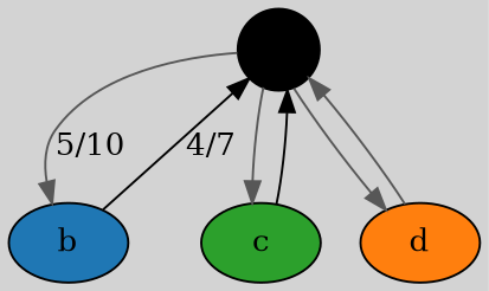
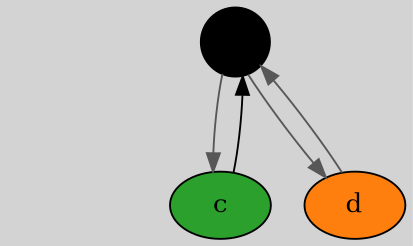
  digraph {
    bgcolor=lightgray
    node [style=filled]
    edge [color="#575757"]
    1 [fillcolor="#000000" shape=circle width=0.2]
-   b [fillcolor="#1f77b4"]
    c [fillcolor="#2ca02c"]
    d [fillcolor="#ff7f0e"]
-   1 -> b [label="5/10" penwidth=1]
    1 -> c
    1 -> d
-   b -> 1 [label="4/7" color=""]
    c -> 1 [color=""]
    d -> 1
  }
